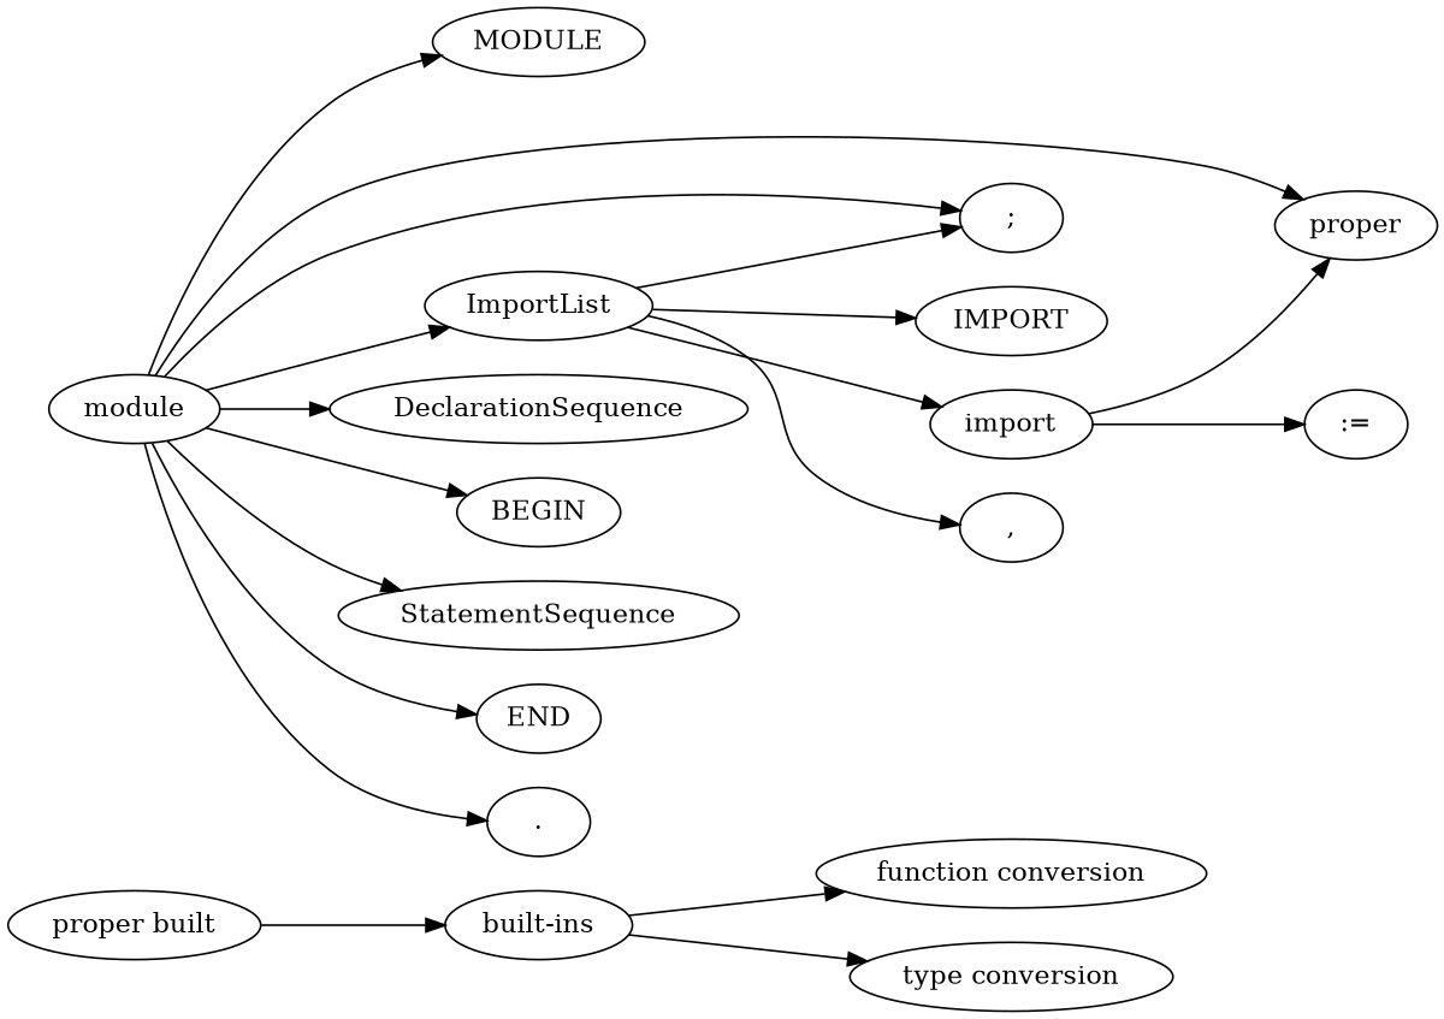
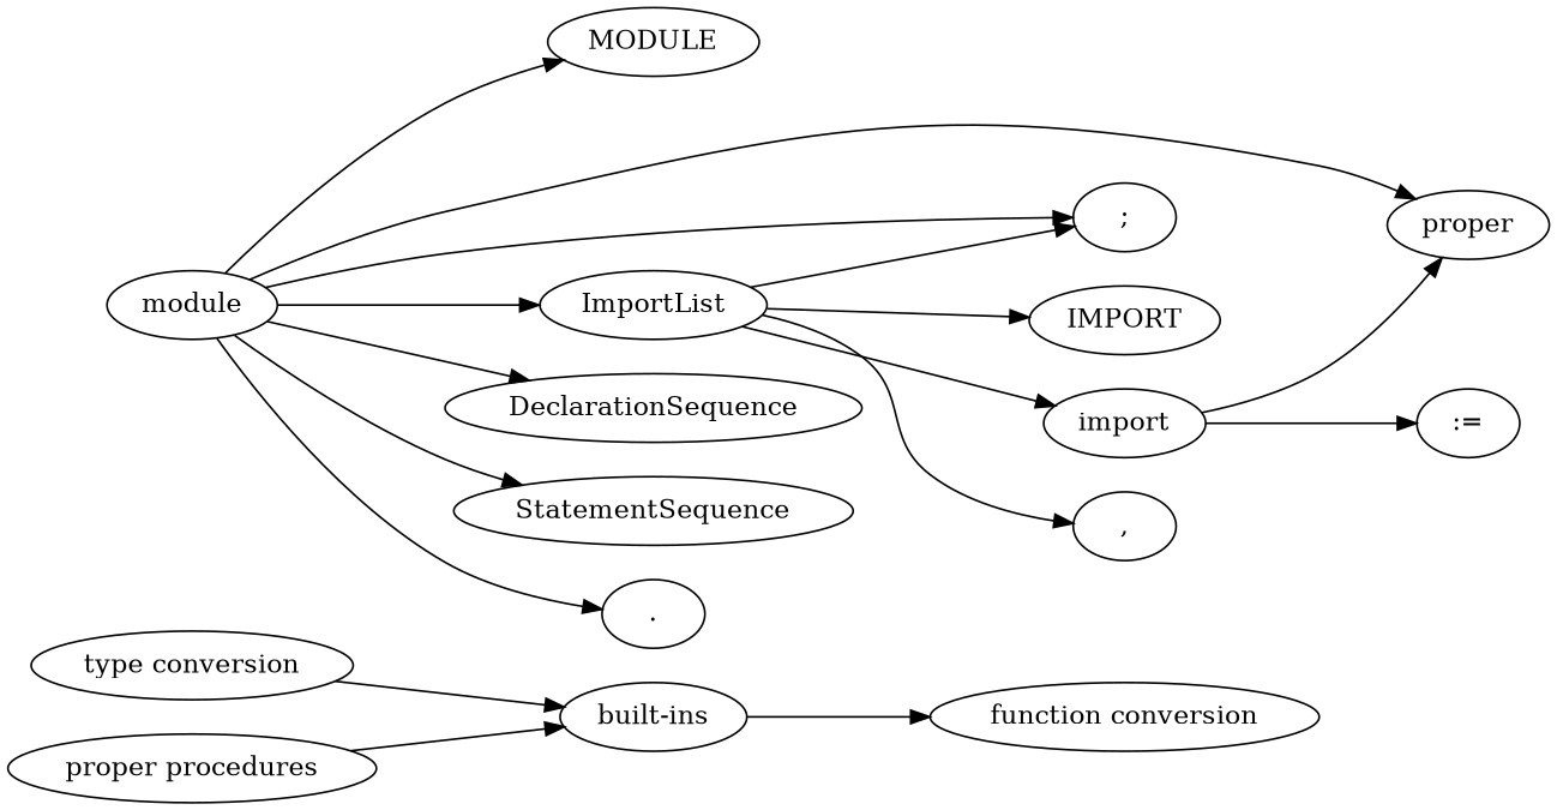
  digraph {
    rankdir=LR
    n1 [label="function conversion"]
    "built-ins"
    "type conversion"
-   "proper procedures" [label="proper built"]
+   "proper procedures"
    module
    MODULE
    n7 [label=proper]
    ";"
    ImportList
    DeclarationSequence
-   BEGIN
    StatementSequence
-   END
    "."
    IMPORT
    import
    ","
    ":="
    "built-ins" -> n1
-   "built-ins" -> "type conversion"
+   "type conversion" -> "built-ins"
    "proper procedures" -> "built-ins"
    module -> MODULE
    module -> n7
    module -> ";"
    module -> ImportList
    module -> DeclarationSequence
-   module -> BEGIN
    module -> StatementSequence
-   module -> END
    module -> "."
    ImportList -> ";"
    ImportList -> IMPORT
    ImportList -> import
    ImportList -> ","
    import -> n7
    import -> ":="
  }
